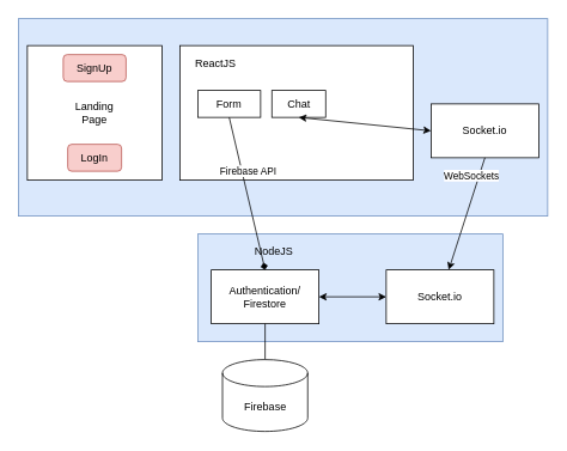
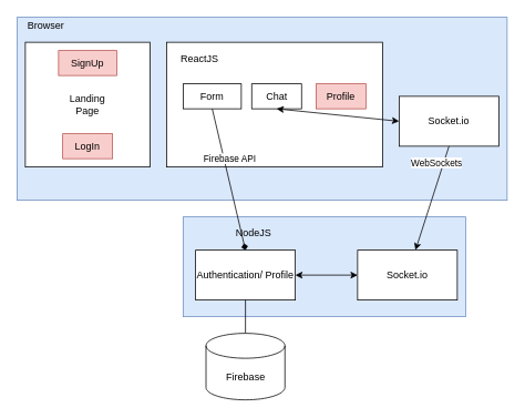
  <mxCell id="0" />
  <mxCell id="1" parent="0" />
  <mxCell id="2" value="" style="rounded=0;whiteSpace=wrap;html=1;fillColor=#dae8fc;strokeColor=#6c8ebf;" parent="1" vertex="1"><mxGeometry x="20" y="20" width="590" height="220" as="geometry" /></mxCell>
+ <mxCell id="3" value="Browser" style="text;html=1;strokeColor=none;fillColor=none;align=center;verticalAlign=middle;whiteSpace=wrap;rounded=0;" parent="1" vertex="1"><mxGeometry x="35" y="20" width="40" height="20" as="geometry" /></mxCell>
  <mxCell id="4" value="" style="whiteSpace=wrap;html=1;aspect=fixed;" parent="1" vertex="1"><mxGeometry x="30" y="50" width="150" height="150" as="geometry" /></mxCell>
  <mxCell id="5" value="Landing Page" style="text;html=1;strokeColor=none;fillColor=none;align=center;verticalAlign=middle;whiteSpace=wrap;rounded=0;" parent="1" vertex="1"><mxGeometry x="85" y="115" width="40" height="20" as="geometry" /></mxCell>
  <mxCell id="6" value="Socket.io" style="rounded=0;whiteSpace=wrap;html=1;" parent="1" vertex="1"><mxGeometry x="480" y="115" width="120" height="60" as="geometry" /></mxCell>
  <mxCell id="7" value="" style="rounded=0;whiteSpace=wrap;html=1;" parent="1" vertex="1"><mxGeometry x="200" y="50" width="260" height="150" as="geometry" /></mxCell>
  <mxCell id="8" value="Form" style="rounded=0;whiteSpace=wrap;html=1;" parent="1" vertex="1"><mxGeometry x="220" y="100" width="70" height="30" as="geometry" /></mxCell>
  <mxCell id="9" value="ReactJS" style="text;html=1;strokeColor=none;fillColor=none;align=center;verticalAlign=middle;whiteSpace=wrap;rounded=0;" parent="1" vertex="1"><mxGeometry x="220" y="60" width="40" height="20" as="geometry" /></mxCell>
  <mxCell id="10" value="Chat" style="rounded=0;whiteSpace=wrap;html=1;" parent="1" vertex="1"><mxGeometry x="302.5" y="100" width="60" height="30" as="geometry" /></mxCell>
- <mxCell id="11" value="SignUp" style="whiteSpace=wrap;html=1;fillColor=#f8cecc;strokeColor=#b85450;rounded=1;" parent="1" vertex="1"><mxGeometry x="70" y="60" width="70" height="30" as="geometry" /></mxCell>
- <mxCell id="12" value="LogIn" style="whiteSpace=wrap;html=1;fillColor=#f8cecc;strokeColor=#b85450;rounded=1;" parent="1" vertex="1"><mxGeometry x="75" y="160" width="60" height="30" as="geometry" /></mxCell>
+ <mxCell id="11" value="SignUp" style="rounded=0;whiteSpace=wrap;html=1;fillColor=#f8cecc;strokeColor=#b85450;" parent="1" vertex="1"><mxGeometry x="70" y="60" width="70" height="30" as="geometry" /></mxCell>
+ <mxCell id="12" value="LogIn" style="rounded=0;whiteSpace=wrap;html=1;fillColor=#f8cecc;strokeColor=#b85450;" parent="1" vertex="1"><mxGeometry x="75" y="160" width="60" height="30" as="geometry" /></mxCell>
  <mxCell id="13" value="" style="endArrow=classic;startArrow=classic;html=1;entryX=0;entryY=0.5;entryDx=0;entryDy=0;exitX=0.5;exitY=1;exitDx=0;exitDy=0;" parent="1" source="10" target="6" edge="1"><mxGeometry width="50" height="50" relative="1" as="geometry"><mxPoint x="470" y="190" as="sourcePoint" /><mxPoint x="520" y="140" as="targetPoint" /><Array as="points" /></mxGeometry></mxCell>
  <mxCell id="14" value="" style="rounded=0;whiteSpace=wrap;html=1;fillColor=#dae8fc;strokeColor=#6c8ebf;" parent="1" vertex="1"><mxGeometry x="220" y="260" width="340" height="120" as="geometry" /></mxCell>
  <mxCell id="15" value="NodeJS" style="text;html=1;strokeColor=none;fillColor=none;align=center;verticalAlign=middle;whiteSpace=wrap;rounded=0;" parent="1" vertex="1"><mxGeometry x="285" y="270" width="40" height="20" as="geometry" /></mxCell>
- <mxCell id="16" value="Authentication/ Firestore" style="rounded=0;whiteSpace=wrap;html=1;" parent="1" vertex="1"><mxGeometry x="235" y="300" width="120" height="60" as="geometry" /></mxCell>
+ <mxCell id="16" value="Authentication/ Profile" style="rounded=0;whiteSpace=wrap;html=1;" parent="1" vertex="1"><mxGeometry x="235" y="300" width="120" height="60" as="geometry" /></mxCell>
  <mxCell id="17" value="Socket.io" style="rounded=0;whiteSpace=wrap;html=1;" parent="1" vertex="1"><mxGeometry x="430" y="300" width="120" height="60" as="geometry" /></mxCell>
  <mxCell id="18" style="edgeStyle=orthogonalEdgeStyle;rounded=0;orthogonalLoop=1;jettySize=auto;html=1;entryX=0.5;entryY=1;entryDx=0;entryDy=0;endArrow=none;" edge="1" parent="1" source="19" target="16"><mxGeometry relative="1" as="geometry" /></mxCell>
  <mxCell id="19" value="Firebase" style="shape=cylinder3;whiteSpace=wrap;html=1;boundedLbl=1;backgroundOutline=1;size=15;" parent="1" vertex="1"><mxGeometry x="247.5" y="400" width="95" height="80" as="geometry" /></mxCell>
  <mxCell id="20" value="" style="endArrow=diamond;html=1;verticalAlign=middle;entryX=0.5;entryY=0;entryDx=0;entryDy=0;exitX=0.5;exitY=1;exitDx=0;exitDy=0;" parent="1" source="8" target="16" edge="1"><mxGeometry relative="1" as="geometry"><mxPoint x="250" y="300" as="sourcePoint" /><mxPoint x="350" y="300" as="targetPoint" /></mxGeometry></mxCell>
  <mxCell id="21" value="Firebase API" style="edgeLabel;resizable=0;html=1;align=center;verticalAlign=middle;" parent="20" connectable="0" vertex="1"><mxGeometry relative="1" as="geometry"><mxPoint x="1" y="-25" as="offset" /></mxGeometry></mxCell>
  <mxCell id="22" value="" style="endArrow=classic;html=1;verticalAlign=middle;exitX=0.5;exitY=1;exitDx=0;exitDy=0;" parent="1" source="6" target="17" edge="1"><mxGeometry relative="1" as="geometry"><mxPoint x="540" y="300" as="sourcePoint" /><mxPoint x="640" y="300" as="targetPoint" /></mxGeometry></mxCell>
  <mxCell id="23" value="WebSockets" style="edgeLabel;resizable=0;html=1;align=center;verticalAlign=middle;" parent="22" connectable="0" vertex="1"><mxGeometry relative="1" as="geometry"><mxPoint x="5" y="-43" as="offset" /></mxGeometry></mxCell>
+ <mxCell id="24" value="Profile" style="rounded=0;whiteSpace=wrap;html=1;fillColor=#f8cecc;strokeColor=#b85450;" vertex="1" parent="1"><mxGeometry x="380" y="100" width="60" height="30" as="geometry" /></mxCell>
  <mxCell id="25" value="" style="endArrow=classic;startArrow=classic;html=1;entryX=0;entryY=0.5;entryDx=0;entryDy=0;exitX=1;exitY=0.5;exitDx=0;exitDy=0;" edge="1" parent="1" source="16" target="17"><mxGeometry width="50" height="50" relative="1" as="geometry"><mxPoint x="370" y="470" as="sourcePoint" /><mxPoint x="567.5" y="500" as="targetPoint" /><Array as="points" /></mxGeometry></mxCell>
